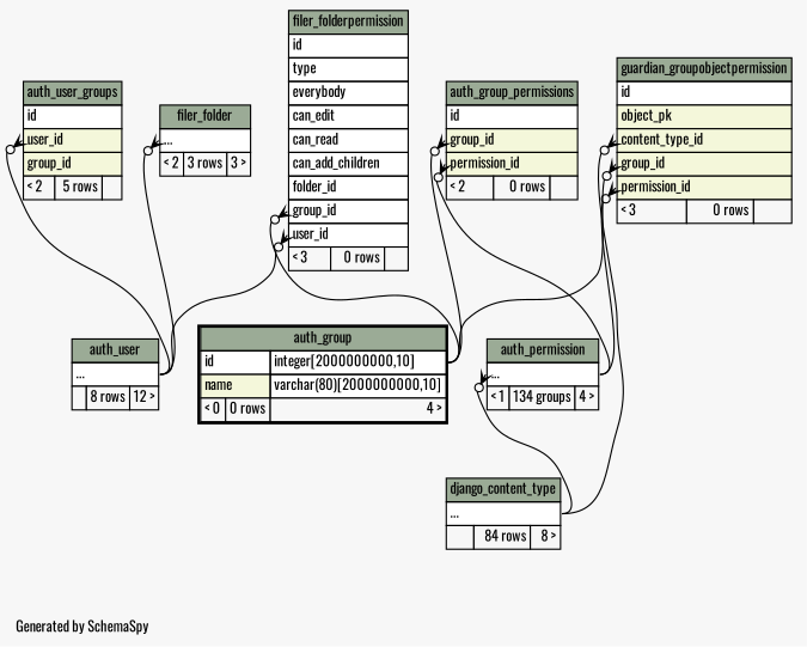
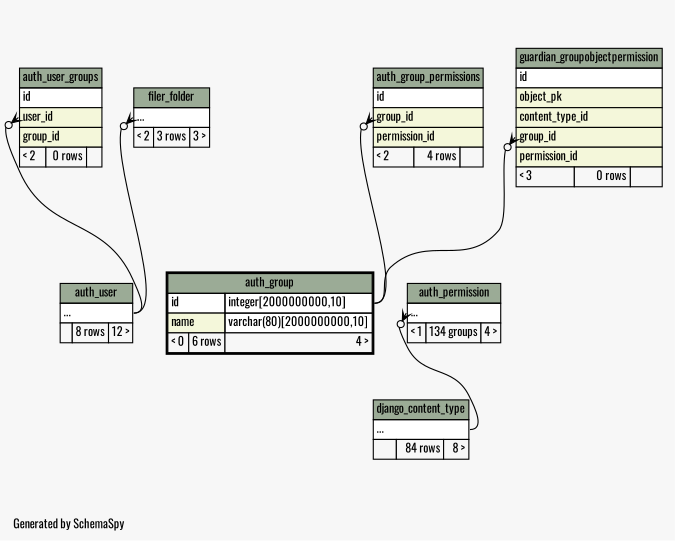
  digraph {
    bgcolor="#f7f7f7"
    fontname=Oswald
    fontsize=11
    label="\nGenerated by SchemaSpy"
    labeljust=l
    nodesep=0.18
    rankdir=TB
    ranksep=0.46
    node [fontname=Oswald fontsize=11 shape=plaintext]
    edge [arrowhead=none arrowsize=0.8 arrowtail=crowodot dir=back fontname=Oswald headport="elipses:e" tailport="group_id:w"]
-   n1 [label=<     <TABLE BORDER="0" CELLBORDER="1" CELLSPACING="0" BGCOLOR="#ffffff">       <TR><TD COLSPAN="3" BGCOLOR="#9bab96" ALIGN="CENTER">auth_group_permissions</TD></TR>       <TR><TD PORT="id" COLSPAN="3" ALIGN="LEFT">id</TD></TR>       <TR><TD PORT="group_id" COLSPAN="3" BGCOLOR="#f4f7da" ALIGN="LEFT">group_id</TD></TR>       <TR><TD PORT="permission_id" COLSPAN="3" BGCOLOR="#f4f7da" ALIGN="LEFT">permission_id</TD></TR>       <TR><TD ALIGN="LEFT" BGCOLOR="#f7f7f7">&lt; 2</TD><TD ALIGN="RIGHT" BGCOLOR="#f7f7f7">0 rows</TD><TD ALIGN="RIGHT" BGCOLOR="#f7f7f7">  </TD></TR>     </TABLE>>]
-   n2 [label=<     <TABLE BORDER="2" CELLBORDER="1" CELLSPACING="0" BGCOLOR="#ffffff">       <TR><TD COLSPAN="3" BGCOLOR="#9bab96" ALIGN="CENTER">auth_group</TD></TR>       <TR><TD PORT="id" COLSPAN="2" ALIGN="LEFT">id</TD><TD PORT="id.type" ALIGN="LEFT">integer[2000000000,10]</TD></TR>       <TR><TD PORT="name" COLSPAN="2" BGCOLOR="#f4f7da" ALIGN="LEFT">name</TD><TD PORT="name.type" ALIGN="LEFT">varchar(80)[2000000000,10]</TD></TR>       <TR><TD ALIGN="LEFT" BGCOLOR="#f7f7f7">&lt; 0</TD><TD ALIGN="RIGHT" BGCOLOR="#f7f7f7">0 rows</TD><TD ALIGN="RIGHT" BGCOLOR="#f7f7f7">4 &gt;</TD></TR>     </TABLE>>]
+   n1 [label=<     <TABLE BORDER="0" CELLBORDER="1" CELLSPACING="0" BGCOLOR="#ffffff">       <TR><TD COLSPAN="3" BGCOLOR="#9bab96" ALIGN="CENTER">auth_group_permissions</TD></TR>       <TR><TD PORT="id" COLSPAN="3" ALIGN="LEFT">id</TD></TR>       <TR><TD PORT="group_id" COLSPAN="3" BGCOLOR="#f4f7da" ALIGN="LEFT">group_id</TD></TR>       <TR><TD PORT="permission_id" COLSPAN="3" BGCOLOR="#f4f7da" ALIGN="LEFT">permission_id</TD></TR>       <TR><TD ALIGN="LEFT" BGCOLOR="#f7f7f7">&lt; 2</TD><TD ALIGN="RIGHT" BGCOLOR="#f7f7f7">4 rows</TD><TD ALIGN="RIGHT" BGCOLOR="#f7f7f7">  </TD></TR>     </TABLE>>]
+   n2 [label=<     <TABLE BORDER="2" CELLBORDER="1" CELLSPACING="0" BGCOLOR="#ffffff">       <TR><TD COLSPAN="3" BGCOLOR="#9bab96" ALIGN="CENTER">auth_group</TD></TR>       <TR><TD PORT="id" COLSPAN="2" ALIGN="LEFT">id</TD><TD PORT="id.type" ALIGN="LEFT">integer[2000000000,10]</TD></TR>       <TR><TD PORT="name" COLSPAN="2" BGCOLOR="#f4f7da" ALIGN="LEFT">name</TD><TD PORT="name.type" ALIGN="LEFT">varchar(80)[2000000000,10]</TD></TR>       <TR><TD ALIGN="LEFT" BGCOLOR="#f7f7f7">&lt; 0</TD><TD ALIGN="RIGHT" BGCOLOR="#f7f7f7">6 rows</TD><TD ALIGN="RIGHT" BGCOLOR="#f7f7f7">4 &gt;</TD></TR>     </TABLE>>]
    n3 [label=<     <TABLE BORDER="0" CELLBORDER="1" CELLSPACING="0" BGCOLOR="#ffffff">       <TR><TD COLSPAN="3" BGCOLOR="#9bab96" ALIGN="CENTER">auth_permission</TD></TR>       <TR><TD PORT="elipses" COLSPAN="3" ALIGN="LEFT">...</TD></TR>       <TR><TD ALIGN="LEFT" BGCOLOR="#f7f7f7">&lt; 1</TD><TD ALIGN="RIGHT" BGCOLOR="#f7f7f7">134 groups</TD><TD ALIGN="RIGHT" BGCOLOR="#f7f7f7">4 &gt;</TD></TR>     </TABLE>>]
    n4 [label=<     <TABLE BORDER="0" CELLBORDER="1" CELLSPACING="0" BGCOLOR="#ffffff">       <TR><TD COLSPAN="3" BGCOLOR="#9bab96" ALIGN="CENTER">django_content_type</TD></TR>       <TR><TD PORT="elipses" COLSPAN="3" ALIGN="LEFT">...</TD></TR>       <TR><TD ALIGN="LEFT" BGCOLOR="#f7f7f7">  </TD><TD ALIGN="RIGHT" BGCOLOR="#f7f7f7">84 rows</TD><TD ALIGN="RIGHT" BGCOLOR="#f7f7f7">8 &gt;</TD></TR>     </TABLE>>]
-   n5 [label=<     <TABLE BORDER="0" CELLBORDER="1" CELLSPACING="0" BGCOLOR="#ffffff">       <TR><TD COLSPAN="3" BGCOLOR="#9bab96" ALIGN="CENTER">auth_user_groups</TD></TR>       <TR><TD PORT="id" COLSPAN="3" ALIGN="LEFT">id</TD></TR>       <TR><TD PORT="user_id" COLSPAN="3" BGCOLOR="#f4f7da" ALIGN="LEFT">user_id</TD></TR>       <TR><TD PORT="group_id" COLSPAN="3" BGCOLOR="#f4f7da" ALIGN="LEFT">group_id</TD></TR>       <TR><TD ALIGN="LEFT" BGCOLOR="#f7f7f7">&lt; 2</TD><TD ALIGN="RIGHT" BGCOLOR="#f7f7f7">5 rows</TD><TD ALIGN="RIGHT" BGCOLOR="#f7f7f7">  </TD></TR>     </TABLE>>]
+   n5 [label=<     <TABLE BORDER="0" CELLBORDER="1" CELLSPACING="0" BGCOLOR="#ffffff">       <TR><TD COLSPAN="3" BGCOLOR="#9bab96" ALIGN="CENTER">auth_user_groups</TD></TR>       <TR><TD PORT="id" COLSPAN="3" ALIGN="LEFT">id</TD></TR>       <TR><TD PORT="user_id" COLSPAN="3" BGCOLOR="#f4f7da" ALIGN="LEFT">user_id</TD></TR>       <TR><TD PORT="group_id" COLSPAN="3" BGCOLOR="#f4f7da" ALIGN="LEFT">group_id</TD></TR>       <TR><TD ALIGN="LEFT" BGCOLOR="#f7f7f7">&lt; 2</TD><TD ALIGN="RIGHT" BGCOLOR="#f7f7f7">0 rows</TD><TD ALIGN="RIGHT" BGCOLOR="#f7f7f7">  </TD></TR>     </TABLE>>]
    n6 [label=<     <TABLE BORDER="0" CELLBORDER="1" CELLSPACING="0" BGCOLOR="#ffffff">       <TR><TD COLSPAN="3" BGCOLOR="#9bab96" ALIGN="CENTER">auth_user</TD></TR>       <TR><TD PORT="elipses" COLSPAN="3" ALIGN="LEFT">...</TD></TR>       <TR><TD ALIGN="LEFT" BGCOLOR="#f7f7f7">  </TD><TD ALIGN="RIGHT" BGCOLOR="#f7f7f7">8 rows</TD><TD ALIGN="RIGHT" BGCOLOR="#f7f7f7">12 &gt;</TD></TR>     </TABLE>>]
    n7 [label=<     <TABLE BORDER="0" CELLBORDER="1" CELLSPACING="0" BGCOLOR="#ffffff">       <TR><TD COLSPAN="3" BGCOLOR="#9bab96" ALIGN="CENTER">filer_folder</TD></TR>       <TR><TD PORT="elipses" COLSPAN="3" ALIGN="LEFT">...</TD></TR>       <TR><TD ALIGN="LEFT" BGCOLOR="#f7f7f7">&lt; 2</TD><TD ALIGN="RIGHT" BGCOLOR="#f7f7f7">3 rows</TD><TD ALIGN="RIGHT" BGCOLOR="#f7f7f7">3 &gt;</TD></TR>     </TABLE>>]
-   n8 [label=<     <TABLE BORDER="0" CELLBORDER="1" CELLSPACING="0" BGCOLOR="#ffffff">       <TR><TD COLSPAN="3" BGCOLOR="#9bab96" ALIGN="CENTER">filer_folderpermission</TD></TR>       <TR><TD PORT="id" COLSPAN="3" ALIGN="LEFT">id</TD></TR>       <TR><TD PORT="type" COLSPAN="3" ALIGN="LEFT">type</TD></TR>       <TR><TD PORT="everybody" COLSPAN="3" ALIGN="LEFT">everybody</TD></TR>       <TR><TD PORT="can_edit" COLSPAN="3" ALIGN="LEFT">can_edit</TD></TR>       <TR><TD PORT="can_read" COLSPAN="3" ALIGN="LEFT">can_read</TD></TR>       <TR><TD PORT="can_add_children" COLSPAN="3" ALIGN="LEFT">can_add_children</TD></TR>       <TR><TD PORT="folder_id" COLSPAN="3" ALIGN="LEFT">folder_id</TD></TR>       <TR><TD PORT="group_id" COLSPAN="3" ALIGN="LEFT">group_id</TD></TR>       <TR><TD PORT="user_id" COLSPAN="3" ALIGN="LEFT">user_id</TD></TR>       <TR><TD ALIGN="LEFT" BGCOLOR="#f7f7f7">&lt; 3</TD><TD ALIGN="RIGHT" BGCOLOR="#f7f7f7">0 rows</TD><TD ALIGN="RIGHT" BGCOLOR="#f7f7f7">  </TD></TR>     </TABLE>>]
    n9 [label=<     <TABLE BORDER="0" CELLBORDER="1" CELLSPACING="0" BGCOLOR="#ffffff">       <TR><TD COLSPAN="3" BGCOLOR="#9bab96" ALIGN="CENTER">guardian_groupobjectpermission</TD></TR>       <TR><TD PORT="id" COLSPAN="3" ALIGN="LEFT">id</TD></TR>       <TR><TD PORT="object_pk" COLSPAN="3" BGCOLOR="#f4f7da" ALIGN="LEFT">object_pk</TD></TR>       <TR><TD PORT="content_type_id" COLSPAN="3" BGCOLOR="#f4f7da" ALIGN="LEFT">content_type_id</TD></TR>       <TR><TD PORT="group_id" COLSPAN="3" BGCOLOR="#f4f7da" ALIGN="LEFT">group_id</TD></TR>       <TR><TD PORT="permission_id" COLSPAN="3" BGCOLOR="#f4f7da" ALIGN="LEFT">permission_id</TD></TR>       <TR><TD ALIGN="LEFT" BGCOLOR="#f7f7f7">&lt; 3</TD><TD ALIGN="RIGHT" BGCOLOR="#f7f7f7">0 rows</TD><TD ALIGN="RIGHT" BGCOLOR="#f7f7f7">  </TD></TR>     </TABLE>>]
    n1 -> n2 [headport="id.type:e"]
-   n1 -> n3 [tailport="permission_id:w"]
    n3 -> n4 [tailport="elipses:w"]
    n5 -> n6 [tailport="user_id:w"]
    n7 -> n6 [tailport="elipses:w"]
-   n8 -> n2 [headport="id.type:e"]
-   n8 -> n6 [tailport="user_id:w"]
    n9 -> n2 [headport="id.type:e"]
-   n9 -> n3 [tailport="permission_id:w"]
-   n9 -> n4 [tailport="content_type_id:w"]
  }
